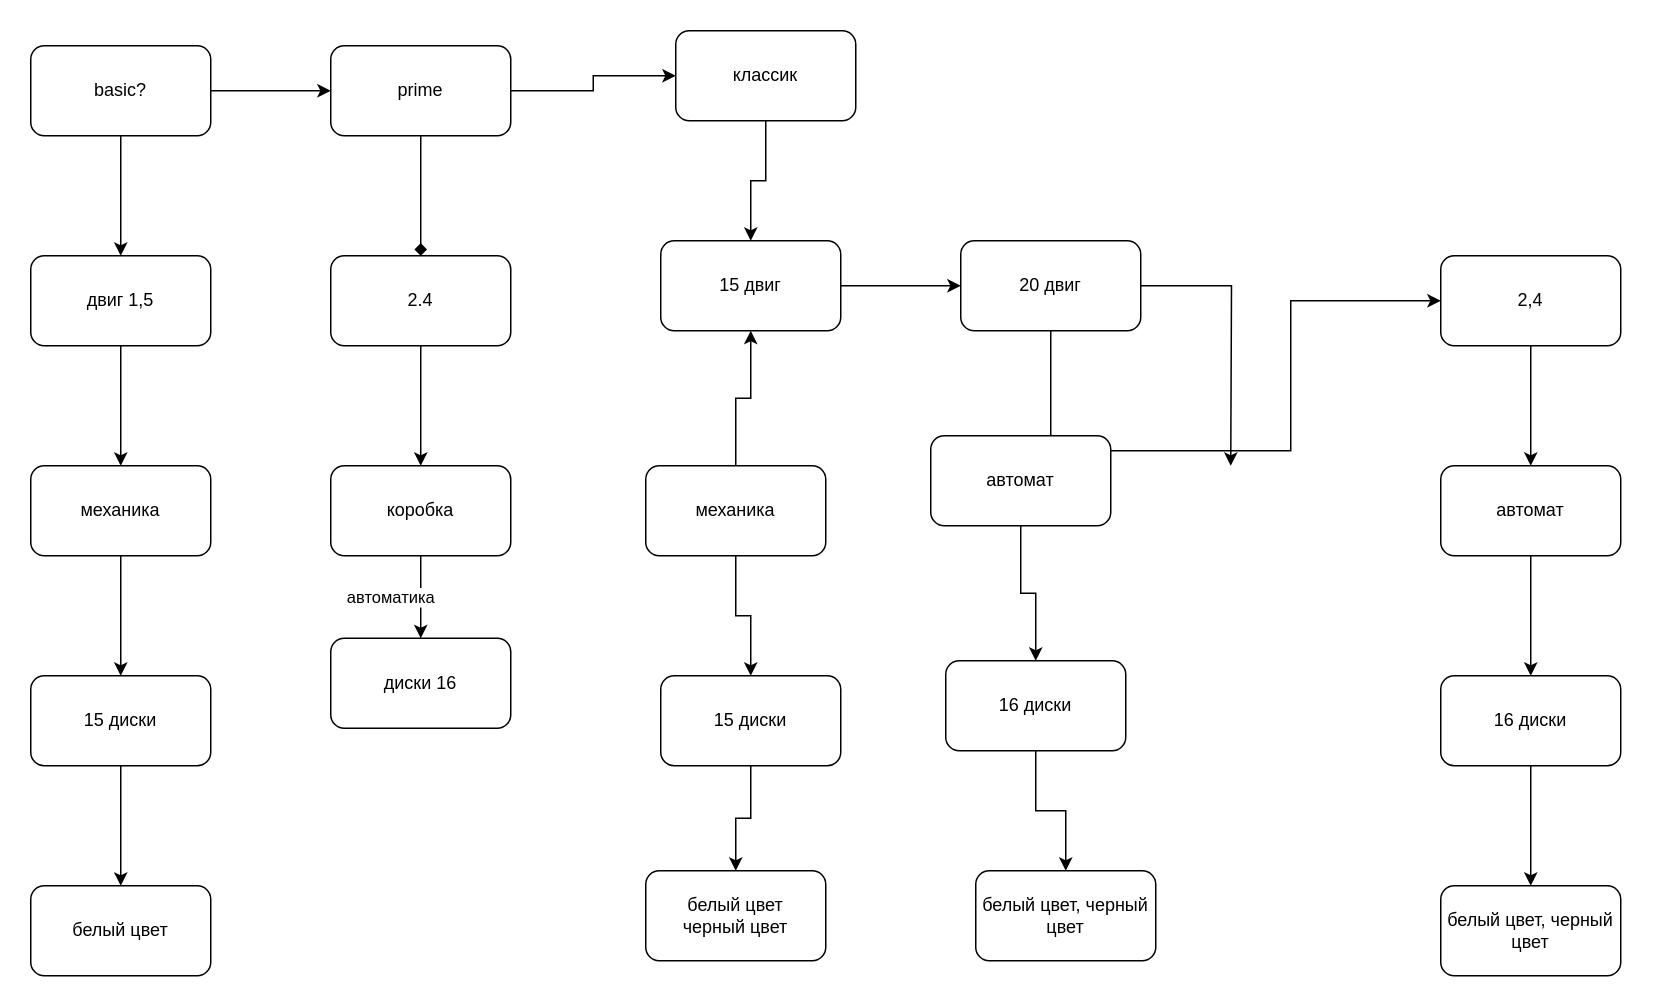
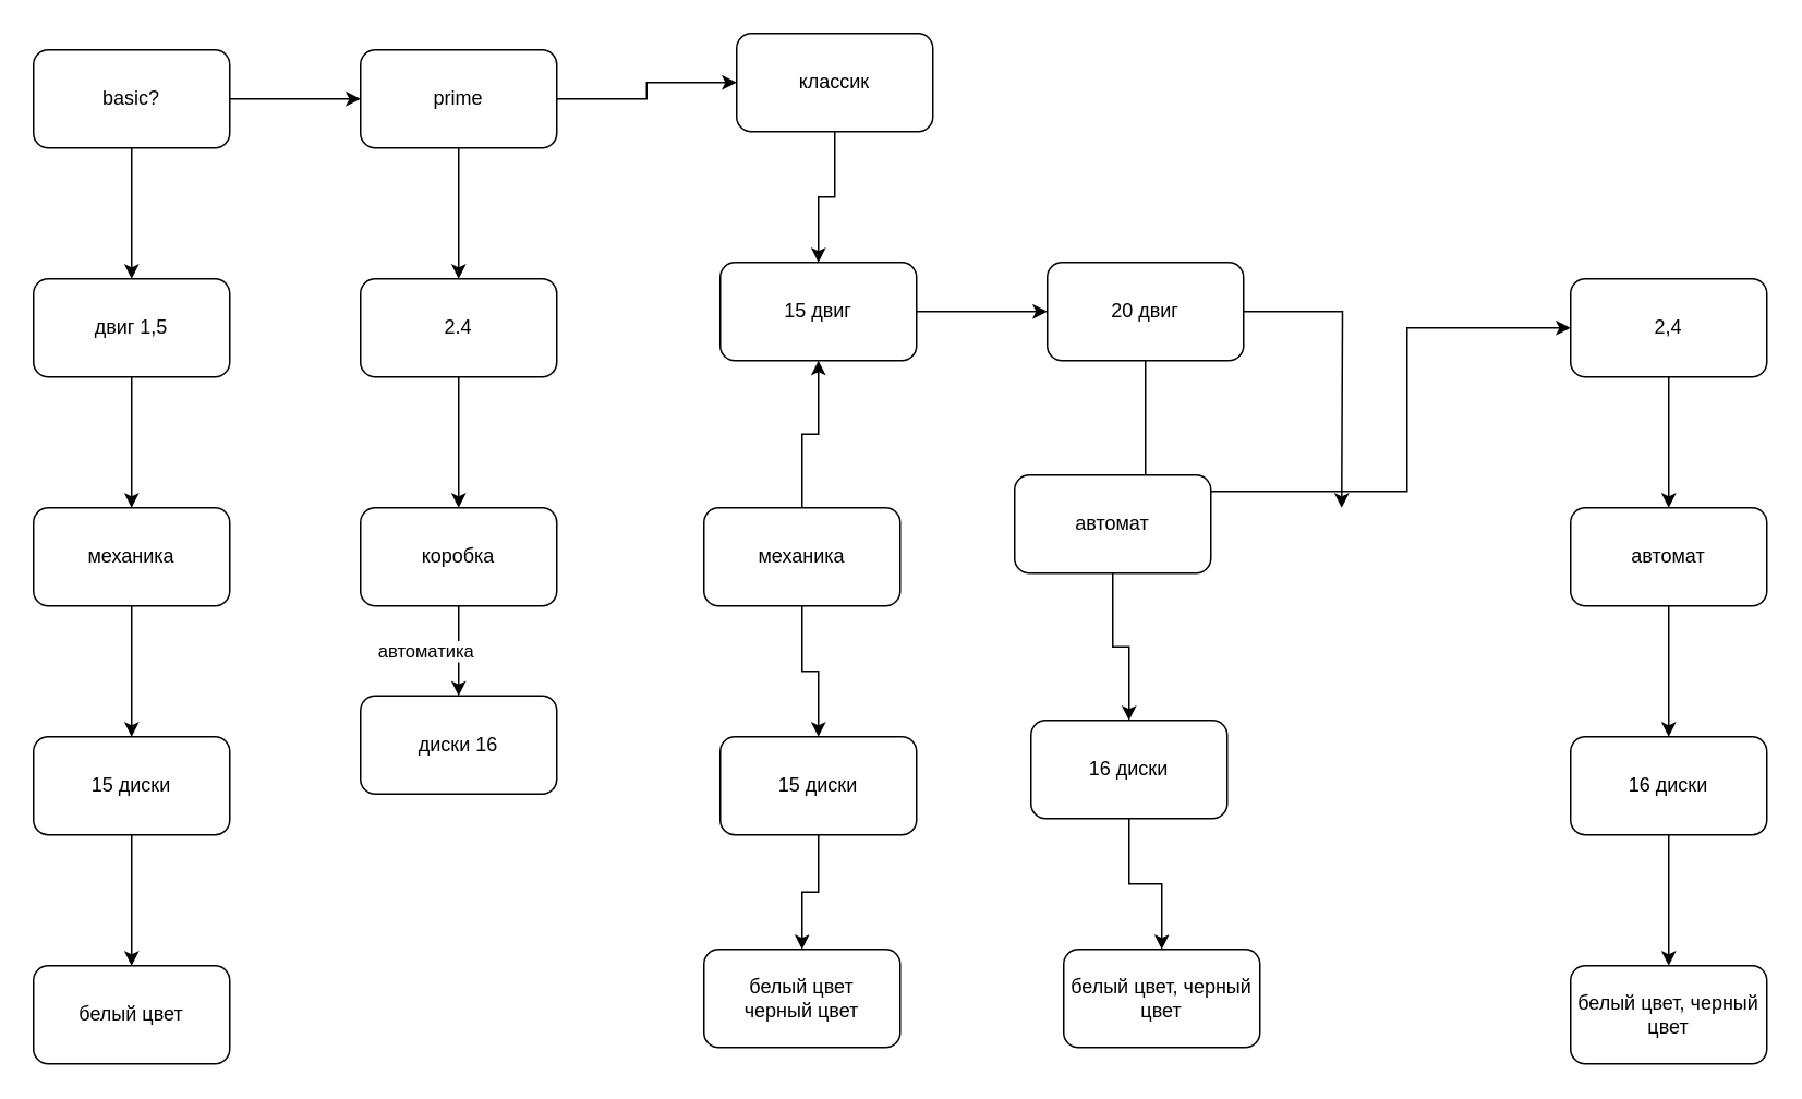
  <mxCell id="0" />
  <mxCell id="1" parent="0" />
  <mxCell id="2" value="" style="edgeStyle=orthogonalEdgeStyle;rounded=0;orthogonalLoop=1;jettySize=auto;html=1;" edge="1" parent="1" source="4" target="6"><mxGeometry relative="1" as="geometry" /></mxCell>
  <mxCell id="3" value="" style="edgeStyle=orthogonalEdgeStyle;rounded=0;orthogonalLoop=1;jettySize=auto;html=1;" edge="1" parent="1" source="4" target="14"><mxGeometry relative="1" as="geometry" /></mxCell>
  <mxCell id="4" value="basic?" style="rounded=1;whiteSpace=wrap;html=1;" vertex="1" parent="1"><mxGeometry x="20" y="30" width="120" height="60" as="geometry" /></mxCell>
  <mxCell id="5" value="" style="edgeStyle=orthogonalEdgeStyle;rounded=0;orthogonalLoop=1;jettySize=auto;html=1;" edge="1" parent="1" source="6" target="8"><mxGeometry relative="1" as="geometry" /></mxCell>
  <mxCell id="6" value="двиг 1,5" style="whiteSpace=wrap;html=1;rounded=1;" vertex="1" parent="1"><mxGeometry x="20" y="170" width="120" height="60" as="geometry" /></mxCell>
  <mxCell id="7" value="" style="edgeStyle=orthogonalEdgeStyle;rounded=0;orthogonalLoop=1;jettySize=auto;html=1;" edge="1" parent="1" source="8" target="10"><mxGeometry relative="1" as="geometry" /></mxCell>
  <mxCell id="8" value="механика" style="whiteSpace=wrap;html=1;rounded=1;" vertex="1" parent="1"><mxGeometry x="20" y="310" width="120" height="60" as="geometry" /></mxCell>
  <mxCell id="9" value="" style="edgeStyle=orthogonalEdgeStyle;rounded=0;orthogonalLoop=1;jettySize=auto;html=1;" edge="1" parent="1" source="10" target="11"><mxGeometry relative="1" as="geometry" /></mxCell>
  <mxCell id="10" value="15 диски" style="whiteSpace=wrap;html=1;rounded=1;" vertex="1" parent="1"><mxGeometry x="20" y="450" width="120" height="60" as="geometry" /></mxCell>
  <mxCell id="11" value="белый цвет" style="whiteSpace=wrap;html=1;rounded=1;" vertex="1" parent="1"><mxGeometry x="20" y="590" width="120" height="60" as="geometry" /></mxCell>
- <mxCell id="12" value="" style="edgeStyle=orthogonalEdgeStyle;rounded=0;orthogonalLoop=1;jettySize=auto;html=1;endArrow=diamond;" edge="1" parent="1" source="14" target="16"><mxGeometry relative="1" as="geometry" /></mxCell>
+ <mxCell id="12" value="" style="edgeStyle=orthogonalEdgeStyle;rounded=0;orthogonalLoop=1;jettySize=auto;html=1;" edge="1" parent="1" source="14" target="16"><mxGeometry relative="1" as="geometry" /></mxCell>
  <mxCell id="13" value="" style="edgeStyle=orthogonalEdgeStyle;rounded=0;orthogonalLoop=1;jettySize=auto;html=1;" edge="1" parent="1" source="14" target="22"><mxGeometry relative="1" as="geometry" /></mxCell>
  <mxCell id="14" value="prime" style="whiteSpace=wrap;html=1;rounded=1;" vertex="1" parent="1"><mxGeometry x="220" y="30" width="120" height="60" as="geometry" /></mxCell>
  <mxCell id="15" value="" style="edgeStyle=orthogonalEdgeStyle;rounded=0;orthogonalLoop=1;jettySize=auto;html=1;" edge="1" parent="1" source="16" target="18"><mxGeometry relative="1" as="geometry" /></mxCell>
  <mxCell id="16" value="2.4" style="whiteSpace=wrap;html=1;rounded=1;" vertex="1" parent="1"><mxGeometry x="220" y="170" width="120" height="60" as="geometry" /></mxCell>
  <mxCell id="17" value="автоматика&lt;br&gt;" style="edgeStyle=orthogonalEdgeStyle;rounded=0;orthogonalLoop=1;jettySize=auto;html=1;" edge="1" parent="1" source="18" target="19"><mxGeometry y="-20" relative="1" as="geometry"><mxPoint as="offset" /></mxGeometry></mxCell>
  <mxCell id="18" value="коробка" style="whiteSpace=wrap;html=1;rounded=1;" vertex="1" parent="1"><mxGeometry x="220" y="310" width="120" height="60" as="geometry" /></mxCell>
  <mxCell id="19" value="диски 16" style="whiteSpace=wrap;html=1;rounded=1;" vertex="1" parent="1"><mxGeometry x="220" y="425" width="120" height="60" as="geometry" /></mxCell>
  <mxCell id="20" value="" style="edgeStyle=orthogonalEdgeStyle;rounded=0;orthogonalLoop=1;jettySize=auto;html=1;" edge="1" parent="1"><mxGeometry relative="1" as="geometry"><mxPoint x="280" y="510" as="sourcePoint" /></mxGeometry></mxCell>
  <mxCell id="21" value="" style="edgeStyle=orthogonalEdgeStyle;rounded=0;orthogonalLoop=1;jettySize=auto;html=1;" edge="1" parent="1" source="22" target="24"><mxGeometry relative="1" as="geometry" /></mxCell>
  <mxCell id="22" value="классик" style="whiteSpace=wrap;html=1;rounded=1;" vertex="1" parent="1"><mxGeometry x="450" y="20" width="120" height="60" as="geometry" /></mxCell>
  <mxCell id="23" value="" style="edgeStyle=orthogonalEdgeStyle;rounded=0;orthogonalLoop=1;jettySize=auto;html=1;" edge="1" parent="1" source="24" target="33"><mxGeometry relative="1" as="geometry" /></mxCell>
  <mxCell id="24" value="15 двиг" style="whiteSpace=wrap;html=1;rounded=1;" vertex="1" parent="1"><mxGeometry x="440" y="160" width="120" height="60" as="geometry" /></mxCell>
  <mxCell id="25" value="" style="edgeStyle=orthogonalEdgeStyle;rounded=0;orthogonalLoop=1;jettySize=auto;html=1;" edge="1" parent="1" source="27" target="29"><mxGeometry relative="1" as="geometry" /></mxCell>
  <mxCell id="26" value="" style="edgeStyle=orthogonalEdgeStyle;rounded=0;orthogonalLoop=1;jettySize=auto;html=1;" edge="1" parent="1" source="27" target="24"><mxGeometry relative="1" as="geometry" /></mxCell>
  <mxCell id="27" value="механика" style="whiteSpace=wrap;html=1;rounded=1;" vertex="1" parent="1"><mxGeometry x="430" y="310" width="120" height="60" as="geometry" /></mxCell>
  <mxCell id="28" value="" style="edgeStyle=orthogonalEdgeStyle;rounded=0;orthogonalLoop=1;jettySize=auto;html=1;" edge="1" parent="1" source="29" target="30"><mxGeometry relative="1" as="geometry" /></mxCell>
  <mxCell id="29" value="15 диски" style="whiteSpace=wrap;html=1;rounded=1;" vertex="1" parent="1"><mxGeometry x="440" y="450" width="120" height="60" as="geometry" /></mxCell>
  <mxCell id="30" value="белый цвет&lt;br&gt;черный цвет" style="whiteSpace=wrap;html=1;rounded=1;" vertex="1" parent="1"><mxGeometry x="430" y="580" width="120" height="60" as="geometry" /></mxCell>
  <mxCell id="31" value="" style="edgeStyle=orthogonalEdgeStyle;rounded=0;orthogonalLoop=1;jettySize=auto;html=1;" edge="1" parent="1" source="33"><mxGeometry relative="1" as="geometry"><mxPoint x="820" y="310" as="targetPoint" /></mxGeometry></mxCell>
  <mxCell id="32" value="" style="edgeStyle=orthogonalEdgeStyle;rounded=0;orthogonalLoop=1;jettySize=auto;html=1;" edge="1" parent="1" source="33" target="39"><mxGeometry relative="1" as="geometry"><Array as="points"><mxPoint x="700" y="300" /><mxPoint x="860" y="300" /><mxPoint x="860" y="200" /></Array></mxGeometry></mxCell>
  <mxCell id="33" value="20 двиг" style="whiteSpace=wrap;html=1;rounded=1;" vertex="1" parent="1"><mxGeometry x="640" y="160" width="120" height="60" as="geometry" /></mxCell>
  <mxCell id="34" value="" style="edgeStyle=orthogonalEdgeStyle;rounded=0;orthogonalLoop=1;jettySize=auto;html=1;" edge="1" parent="1" source="35" target="37"><mxGeometry relative="1" as="geometry" /></mxCell>
  <mxCell id="35" value="автомат" style="whiteSpace=wrap;html=1;rounded=1;" vertex="1" parent="1"><mxGeometry x="620" y="290" width="120" height="60" as="geometry" /></mxCell>
  <mxCell id="36" value="" style="edgeStyle=orthogonalEdgeStyle;rounded=0;orthogonalLoop=1;jettySize=auto;html=1;" edge="1" parent="1" source="37" target="38"><mxGeometry relative="1" as="geometry" /></mxCell>
  <mxCell id="37" value="16 диски" style="whiteSpace=wrap;html=1;rounded=1;" vertex="1" parent="1"><mxGeometry x="630" y="440" width="120" height="60" as="geometry" /></mxCell>
  <mxCell id="38" value="белый цвет, черный цвет" style="whiteSpace=wrap;html=1;rounded=1;" vertex="1" parent="1"><mxGeometry x="650" y="580" width="120" height="60" as="geometry" /></mxCell>
  <mxCell id="39" value="2,4" style="whiteSpace=wrap;html=1;rounded=1;" vertex="1" parent="1"><mxGeometry x="960" y="170" width="120" height="60" as="geometry" /></mxCell>
  <mxCell id="40" value="" style="edgeStyle=orthogonalEdgeStyle;rounded=0;orthogonalLoop=1;jettySize=auto;html=1;" edge="1" parent="1"><mxGeometry relative="1" as="geometry"><mxPoint x="1020" y="230" as="sourcePoint" /><mxPoint x="1020" y="310" as="targetPoint" /></mxGeometry></mxCell>
  <mxCell id="41" value="" style="edgeStyle=orthogonalEdgeStyle;rounded=0;orthogonalLoop=1;jettySize=auto;html=1;" edge="1" parent="1" source="42" target="44"><mxGeometry relative="1" as="geometry" /></mxCell>
  <mxCell id="42" value="автомат" style="whiteSpace=wrap;html=1;rounded=1;" vertex="1" parent="1"><mxGeometry x="960" y="310" width="120" height="60" as="geometry" /></mxCell>
  <mxCell id="43" value="" style="edgeStyle=orthogonalEdgeStyle;rounded=0;orthogonalLoop=1;jettySize=auto;html=1;" edge="1" parent="1" source="44" target="45"><mxGeometry relative="1" as="geometry" /></mxCell>
  <mxCell id="44" value="16 диски" style="whiteSpace=wrap;html=1;rounded=1;" vertex="1" parent="1"><mxGeometry x="960" y="450" width="120" height="60" as="geometry" /></mxCell>
  <mxCell id="45" value="белый цвет, черный цвет" style="whiteSpace=wrap;html=1;rounded=1;" vertex="1" parent="1"><mxGeometry x="960" y="590" width="120" height="60" as="geometry" /></mxCell>
